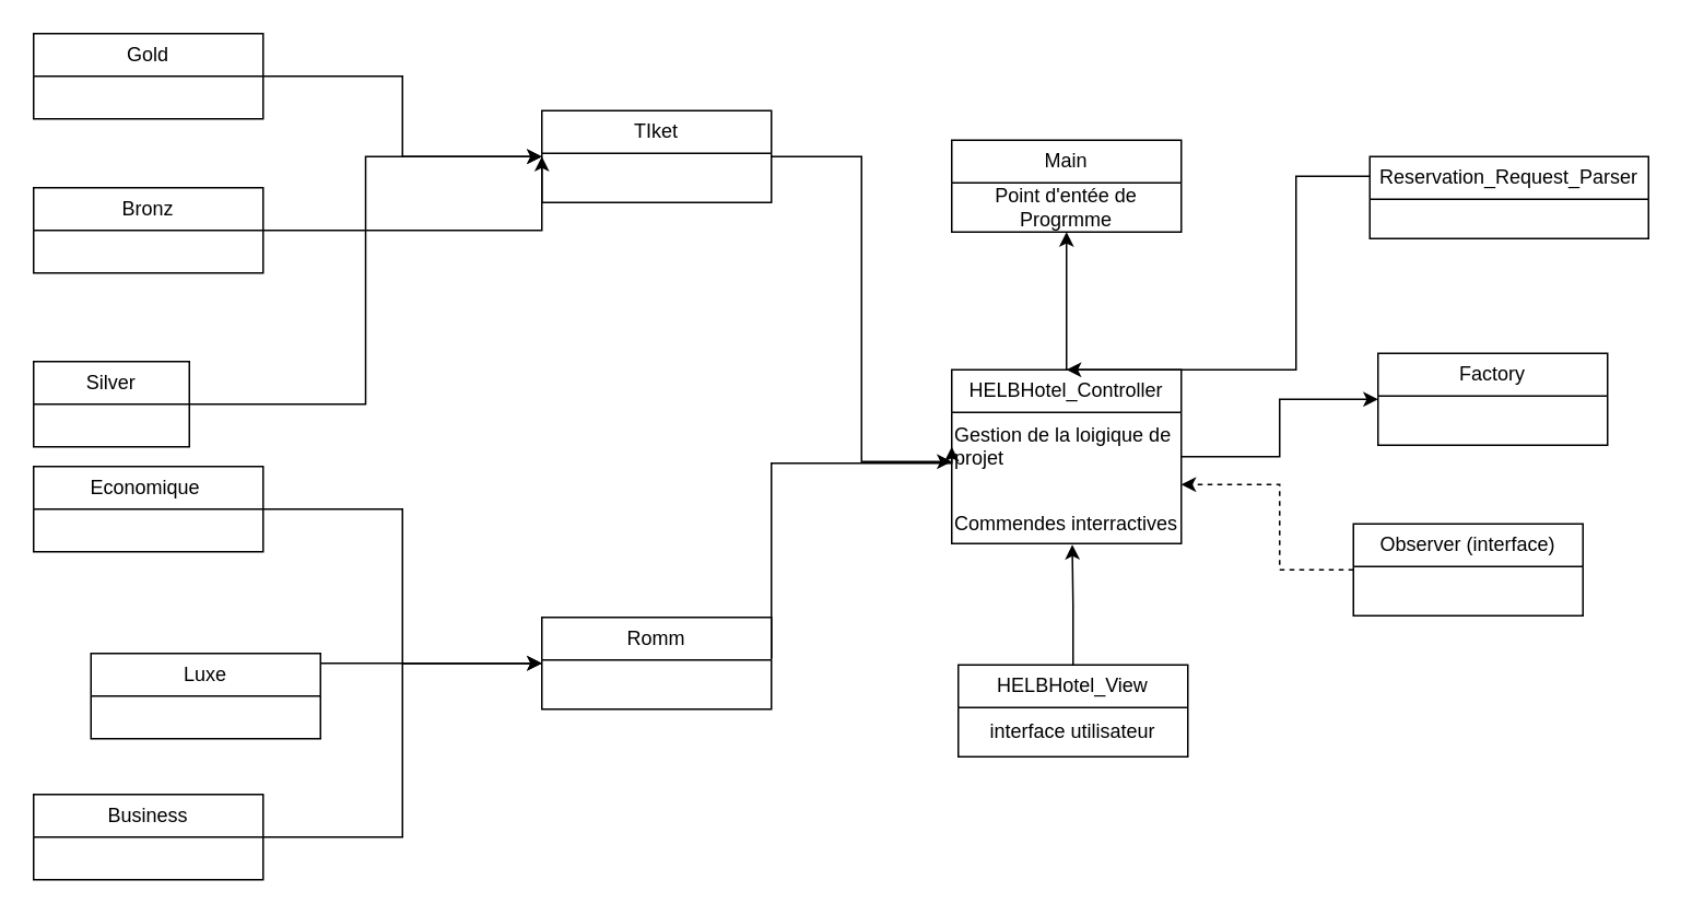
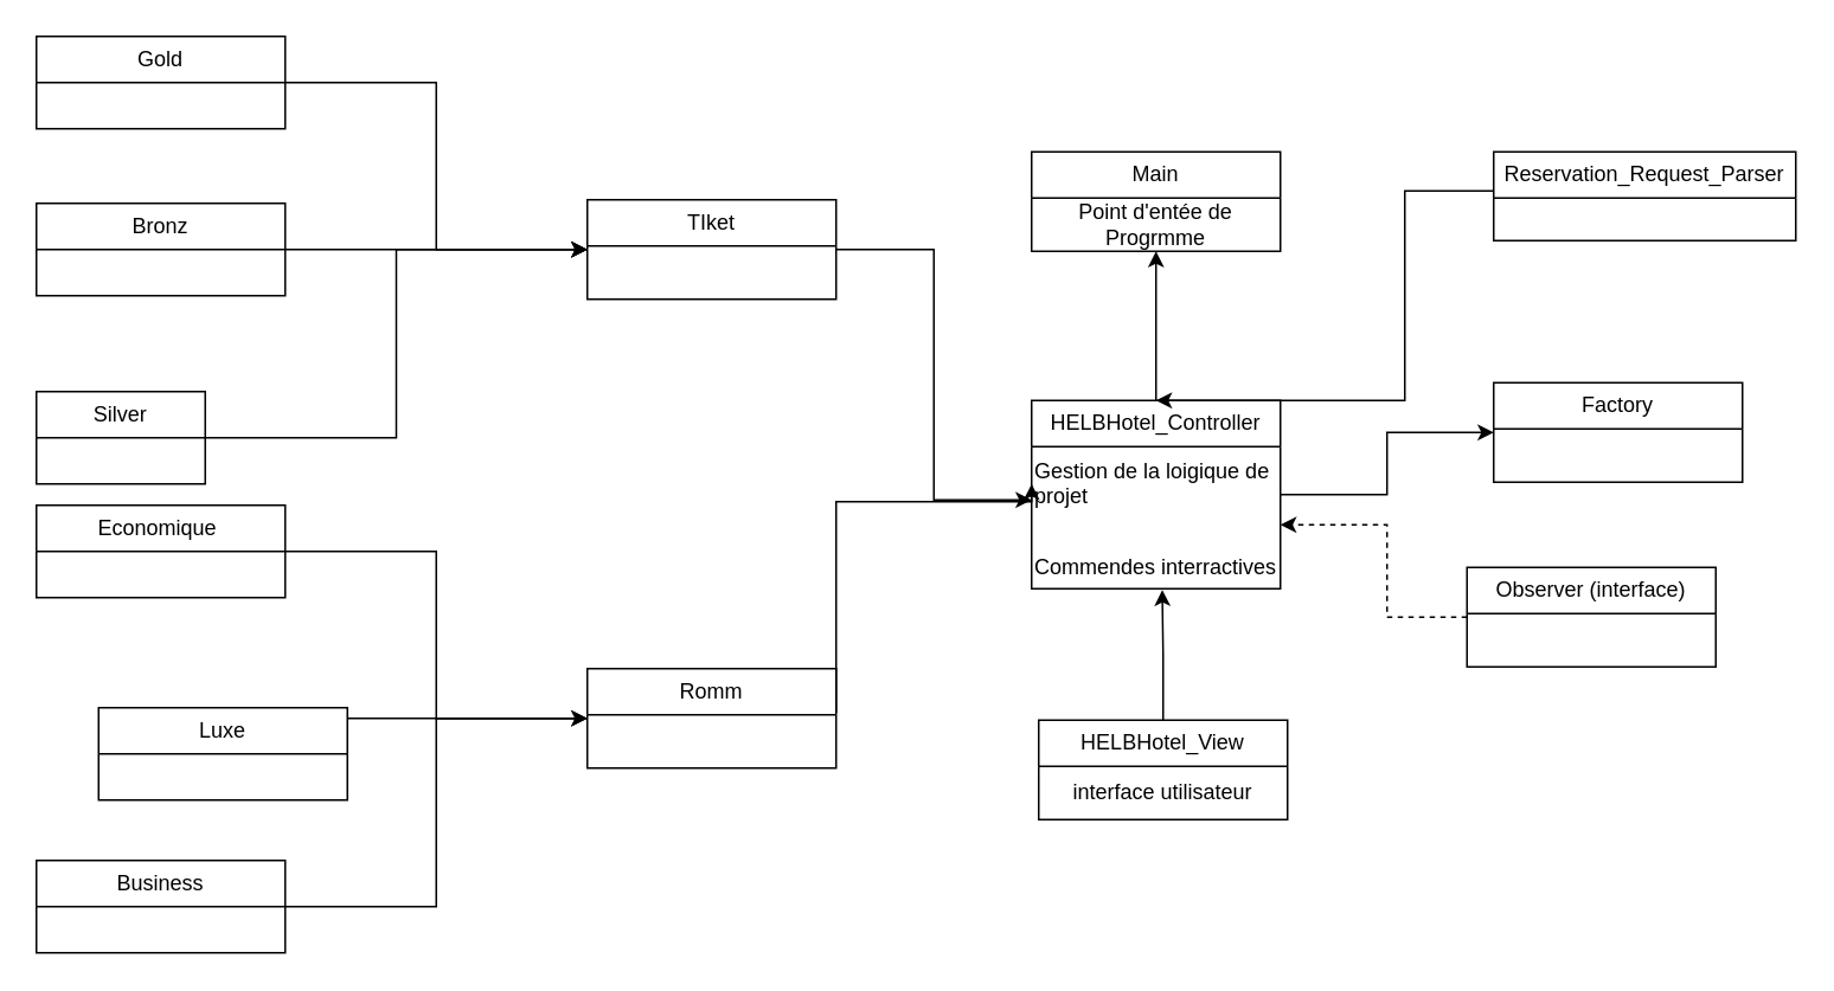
  <mxCell id="0" />
  <mxCell id="1" parent="0" />
  <mxCell id="2" value="Main" style="swimlane;fontStyle=0;childLayout=stackLayout;horizontal=1;startSize=26;fillColor=none;horizontalStack=0;resizeParent=1;resizeParentMax=0;resizeLast=0;collapsible=1;marginBottom=0;whiteSpace=wrap;html=1;" vertex="1" parent="1"><mxGeometry x="580" y="85" width="140" height="56" as="geometry" /></mxCell>
  <mxCell id="3" value="Point d'entée de Progrmme" style="text;html=1;align=center;verticalAlign=middle;whiteSpace=wrap;rounded=0;" vertex="1" parent="2"><mxGeometry y="26" width="140" height="30" as="geometry" /></mxCell>
  <mxCell id="4" style="edgeStyle=orthogonalEdgeStyle;rounded=0;orthogonalLoop=1;jettySize=auto;html=1;exitX=0.5;exitY=0;exitDx=0;exitDy=0;entryX=0.5;entryY=1;entryDx=0;entryDy=0;" edge="1" parent="1" source="6" target="3"><mxGeometry relative="1" as="geometry" /></mxCell>
  <mxCell id="5" style="edgeStyle=orthogonalEdgeStyle;rounded=0;orthogonalLoop=1;jettySize=auto;html=1;" edge="1" parent="1" source="6" target="17"><mxGeometry relative="1" as="geometry" /></mxCell>
  <mxCell id="6" value="HELBHotel_Controller" style="swimlane;fontStyle=0;childLayout=stackLayout;horizontal=1;startSize=26;fillColor=none;horizontalStack=0;resizeParent=1;resizeParentMax=0;resizeLast=0;collapsible=1;marginBottom=0;whiteSpace=wrap;html=1;" vertex="1" parent="1"><mxGeometry x="580" y="225" width="140" height="106" as="geometry" /></mxCell>
  <mxCell id="7" value="Gestion de la loigique de projet" style="text;whiteSpace=wrap;" vertex="1" parent="6"><mxGeometry y="26" width="140" height="40" as="geometry" /></mxCell>
  <mxCell id="8" value="&#10;Commendes interractives" style="text;whiteSpace=wrap;" vertex="1" parent="6"><mxGeometry y="66" width="140" height="40" as="geometry" /></mxCell>
  <mxCell id="9" style="edgeStyle=orthogonalEdgeStyle;rounded=0;orthogonalLoop=1;jettySize=auto;html=1;entryX=0;entryY=0.5;entryDx=0;entryDy=0;" edge="1" parent="1" source="10" target="16"><mxGeometry relative="1" as="geometry" /></mxCell>
  <mxCell id="10" value="Economique&amp;nbsp;" style="swimlane;fontStyle=0;childLayout=stackLayout;horizontal=1;startSize=26;fillColor=none;horizontalStack=0;resizeParent=1;resizeParentMax=0;resizeLast=0;collapsible=1;marginBottom=0;whiteSpace=wrap;html=1;" vertex="1" parent="1"><mxGeometry x="20" y="284" width="140" height="52" as="geometry" /></mxCell>
  <mxCell id="11" style="edgeStyle=orthogonalEdgeStyle;rounded=0;orthogonalLoop=1;jettySize=auto;html=1;entryX=0;entryY=0.5;entryDx=0;entryDy=0;endArrow=none;" edge="1" parent="1" source="12" target="16"><mxGeometry relative="1" as="geometry" /></mxCell>
  <mxCell id="12" value="Business" style="swimlane;fontStyle=0;childLayout=stackLayout;horizontal=1;startSize=26;fillColor=none;horizontalStack=0;resizeParent=1;resizeParentMax=0;resizeLast=0;collapsible=1;marginBottom=0;whiteSpace=wrap;html=1;" vertex="1" parent="1"><mxGeometry x="20" y="484" width="140" height="52" as="geometry" /></mxCell>
  <mxCell id="13" style="edgeStyle=orthogonalEdgeStyle;rounded=0;orthogonalLoop=1;jettySize=auto;html=1;entryX=0;entryY=0.5;entryDx=0;entryDy=0;" edge="1" parent="1" source="14" target="16"><mxGeometry relative="1" as="geometry"><Array as="points"><mxPoint y="404" x="240" /><mxPoint y="404" x="240" /></Array></mxGeometry></mxCell>
  <mxCell id="14" value="Luxe" style="swimlane;fontStyle=0;childLayout=stackLayout;horizontal=1;startSize=26;fillColor=none;horizontalStack=0;resizeParent=1;resizeParentMax=0;resizeLast=0;collapsible=1;marginBottom=0;whiteSpace=wrap;html=1;" vertex="1" parent="1"><mxGeometry x="55" y="398" width="140" height="52" as="geometry" /></mxCell>
  <mxCell id="15" style="edgeStyle=orthogonalEdgeStyle;rounded=0;orthogonalLoop=1;jettySize=auto;html=1;exitX=1;exitY=0.5;exitDx=0;exitDy=0;" edge="1" parent="1"><mxGeometry relative="1" as="geometry"><mxPoint x="580" y="272" as="targetPoint" /><mxPoint x="470" y="401" as="sourcePoint" /><Array as="points"><mxPoint x="470" y="282" /><mxPoint x="580" y="282" /></Array></mxGeometry></mxCell>
  <mxCell id="16" value="Romm" style="swimlane;fontStyle=0;childLayout=stackLayout;horizontal=1;startSize=26;fillColor=none;horizontalStack=0;resizeParent=1;resizeParentMax=0;resizeLast=0;collapsible=1;marginBottom=0;whiteSpace=wrap;html=1;" vertex="1" parent="1"><mxGeometry x="330" y="376" width="140" height="56" as="geometry" /></mxCell>
  <mxCell id="17" value="Factory" style="swimlane;fontStyle=0;childLayout=stackLayout;horizontal=1;startSize=26;fillColor=none;horizontalStack=0;resizeParent=1;resizeParentMax=0;resizeLast=0;collapsible=1;marginBottom=0;whiteSpace=wrap;html=1;" vertex="1" parent="1"><mxGeometry x="840" y="215" width="140" height="56" as="geometry" /></mxCell>
  <mxCell id="18" value="HELBHotel_View" style="swimlane;fontStyle=0;childLayout=stackLayout;horizontal=1;startSize=26;fillColor=none;horizontalStack=0;resizeParent=1;resizeParentMax=0;resizeLast=0;collapsible=1;marginBottom=0;whiteSpace=wrap;html=1;" vertex="1" parent="1"><mxGeometry x="584" y="405" width="140" height="56" as="geometry" /></mxCell>
  <mxCell id="19" value="interface utilisateur" style="text;html=1;align=center;verticalAlign=middle;whiteSpace=wrap;rounded=0;" vertex="1" parent="18"><mxGeometry y="26" width="140" height="30" as="geometry" /></mxCell>
  <mxCell id="20" style="edgeStyle=orthogonalEdgeStyle;rounded=0;orthogonalLoop=1;jettySize=auto;html=1;entryX=0.525;entryY=1.016;entryDx=0;entryDy=0;entryPerimeter=0;" edge="1" parent="1" source="18" target="8"><mxGeometry relative="1" as="geometry" /></mxCell>
  <mxCell id="21" style="edgeStyle=orthogonalEdgeStyle;rounded=0;orthogonalLoop=1;jettySize=auto;html=1;dashed=1;" edge="1" parent="1" source="22" target="6"><mxGeometry relative="1" as="geometry"><Array as="points"><mxPoint x="780" y="347" /><mxPoint x="780" y="295" /></Array></mxGeometry></mxCell>
  <mxCell id="22" value="Observer (interface)" style="swimlane;fontStyle=0;childLayout=stackLayout;horizontal=1;startSize=26;fillColor=none;horizontalStack=0;resizeParent=1;resizeParentMax=0;resizeLast=0;collapsible=1;marginBottom=0;whiteSpace=wrap;html=1;" vertex="1" parent="1"><mxGeometry x="825" y="319" width="140" height="56" as="geometry" /></mxCell>
  <mxCell id="23" style="edgeStyle=orthogonalEdgeStyle;rounded=0;orthogonalLoop=1;jettySize=auto;html=1;entryX=0.5;entryY=0;entryDx=0;entryDy=0;" edge="1" parent="1" source="24" target="6"><mxGeometry relative="1" as="geometry"><Array as="points"><mxPoint x="790" y="107" /><mxPoint x="790" y="225" /></Array></mxGeometry></mxCell>
- <mxCell id="24" value="Reservation_Request_Parser" style="swimlane;fontStyle=0;childLayout=stackLayout;horizontal=1;startSize=26;fillColor=none;horizontalStack=0;resizeParent=1;resizeParentMax=0;resizeLast=0;collapsible=1;marginBottom=0;whiteSpace=wrap;html=1;" vertex="1" parent="1"><mxGeometry x="835" y="95" width="170" height="50" as="geometry" /></mxCell>
+ <mxCell id="24" value="Reservation_Request_Parser" style="swimlane;fontStyle=0;childLayout=stackLayout;horizontal=1;startSize=26;fillColor=none;horizontalStack=0;resizeParent=1;resizeParentMax=0;resizeLast=0;collapsible=1;marginBottom=0;whiteSpace=wrap;html=1;" vertex="1" parent="1"><mxGeometry x="840" y="85" width="170" height="50" as="geometry" /></mxCell>
  <mxCell id="25" style="edgeStyle=orthogonalEdgeStyle;rounded=0;orthogonalLoop=1;jettySize=auto;html=1;entryX=0;entryY=0.5;entryDx=0;entryDy=0;" edge="1" parent="1" source="26" target="32"><mxGeometry relative="1" as="geometry" /></mxCell>
  <mxCell id="26" value="Gold" style="swimlane;fontStyle=0;childLayout=stackLayout;horizontal=1;startSize=26;fillColor=none;horizontalStack=0;resizeParent=1;resizeParentMax=0;resizeLast=0;collapsible=1;marginBottom=0;whiteSpace=wrap;html=1;" vertex="1" parent="1"><mxGeometry x="20" y="20" width="140" height="52" as="geometry" /></mxCell>
  <mxCell id="27" style="edgeStyle=orthogonalEdgeStyle;rounded=0;orthogonalLoop=1;jettySize=auto;html=1;entryX=0;entryY=0.5;entryDx=0;entryDy=0;" edge="1" parent="1" source="28" target="32"><mxGeometry relative="1" as="geometry" /></mxCell>
  <mxCell id="28" value="Silver" style="swimlane;fontStyle=0;childLayout=stackLayout;horizontal=1;startSize=26;fillColor=none;horizontalStack=0;resizeParent=1;resizeParentMax=0;resizeLast=0;collapsible=1;marginBottom=0;whiteSpace=wrap;html=1;" vertex="1" parent="1"><mxGeometry x="20" y="220" width="95" height="52" as="geometry" /></mxCell>
  <mxCell id="29" style="edgeStyle=orthogonalEdgeStyle;rounded=0;orthogonalLoop=1;jettySize=auto;html=1;entryX=0;entryY=0.5;entryDx=0;entryDy=0;" edge="1" parent="1" source="30" target="32"><mxGeometry relative="1" as="geometry"><Array as="points"><mxPoint y="140" x="240" /><mxPoint y="140" x="240" /></Array></mxGeometry></mxCell>
  <mxCell id="30" value="Bronz" style="swimlane;fontStyle=0;childLayout=stackLayout;horizontal=1;startSize=26;fillColor=none;horizontalStack=0;resizeParent=1;resizeParentMax=0;resizeLast=0;collapsible=1;marginBottom=0;whiteSpace=wrap;html=1;" vertex="1" parent="1"><mxGeometry x="20" y="114" width="140" height="52" as="geometry" /></mxCell>
  <mxCell id="31" style="edgeStyle=orthogonalEdgeStyle;rounded=0;orthogonalLoop=1;jettySize=auto;html=1;exitX=1;exitY=0.5;exitDx=0;exitDy=0;entryX=0;entryY=0.75;entryDx=0;entryDy=0;" edge="1" parent="1" source="32" target="7"><mxGeometry relative="1" as="geometry" /></mxCell>
- <mxCell id="32" value="TIket" style="swimlane;fontStyle=0;childLayout=stackLayout;horizontal=1;startSize=26;fillColor=none;horizontalStack=0;resizeParent=1;resizeParentMax=0;resizeLast=0;collapsible=1;marginBottom=0;whiteSpace=wrap;html=1;" vertex="1" parent="1"><mxGeometry x="330" y="67" width="140" height="56" as="geometry" /></mxCell>
+ <mxCell id="32" value="TIket" style="swimlane;fontStyle=0;childLayout=stackLayout;horizontal=1;startSize=26;fillColor=none;horizontalStack=0;resizeParent=1;resizeParentMax=0;resizeLast=0;collapsible=1;marginBottom=0;whiteSpace=wrap;html=1;" vertex="1" parent="1"><mxGeometry x="330" y="112" width="140" height="56" as="geometry" /></mxCell>
